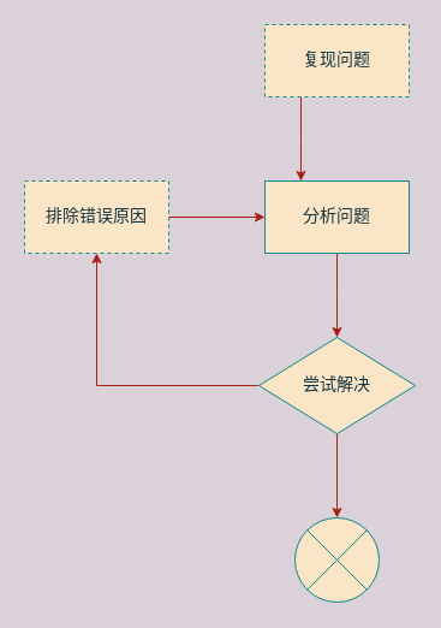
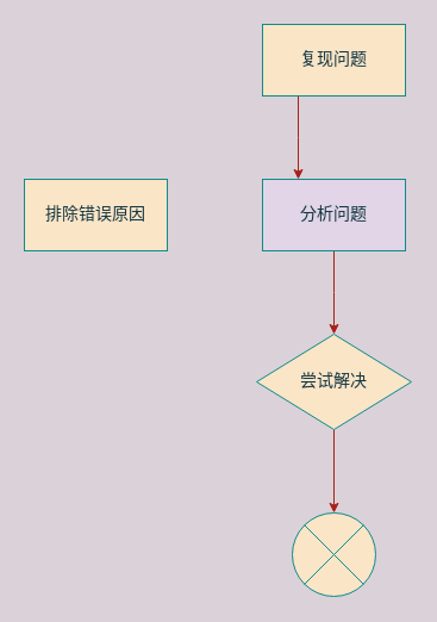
  <mxCell id="0" />
  <mxCell id="1" parent="0" />
  <mxCell id="2" style="edgeStyle=orthogonalEdgeStyle;rounded=0;orthogonalLoop=1;jettySize=auto;html=1;exitX=0.25;exitY=1;exitDx=0;exitDy=0;labelBackgroundColor=#DAD2D8;strokeColor=#A8201A;fontColor=#143642;fontSize=14;fontFamily=腾讯体;" edge="1" parent="1" source="3"><mxGeometry relative="1" as="geometry"><mxPoint x="250" y="150" as="targetPoint" /></mxGeometry></mxCell>
- <mxCell id="3" value="复现问题" style="rounded=0;whiteSpace=wrap;html=1;fillColor=#FAE5C7;strokeColor=#0F8B8D;fontColor=#143642;fontSize=14;fontFamily=腾讯体;dashed=1;" vertex="1" parent="1"><mxGeometry x="220" y="20" width="120" height="60" as="geometry" /></mxCell>
+ <mxCell id="3" value="复现问题" style="rounded=0;whiteSpace=wrap;html=1;fillColor=#FAE5C7;strokeColor=#0F8B8D;fontColor=#143642;fontSize=14;fontFamily=腾讯体;" vertex="1" parent="1"><mxGeometry x="220" y="20" width="120" height="60" as="geometry" /></mxCell>
  <mxCell id="4" style="edgeStyle=orthogonalEdgeStyle;rounded=0;orthogonalLoop=1;jettySize=auto;html=1;exitX=0.5;exitY=1;exitDx=0;exitDy=0;entryX=0.5;entryY=0;entryDx=0;entryDy=0;labelBackgroundColor=#DAD2D8;strokeColor=#A8201A;fontColor=#143642;fontSize=14;fontFamily=腾讯体;" edge="1" parent="1" source="5"><mxGeometry relative="1" as="geometry"><mxPoint x="280" y="280" as="targetPoint" /></mxGeometry></mxCell>
- <mxCell id="5" value="分析问题" style="rounded=0;whiteSpace=wrap;html=1;fillColor=#FAE5C7;strokeColor=#0F8B8D;fontColor=#143642;fontSize=14;fontFamily=腾讯体;" vertex="1" parent="1"><mxGeometry x="220" y="150" width="120" height="60" as="geometry" /></mxCell>
+ <mxCell id="5" value="分析问题" style="rounded=0;whiteSpace=wrap;html=1;fillColor=#e1d5e7;strokeColor=#0F8B8D;fontColor=#143642;fontSize=14;fontFamily=腾讯体;" vertex="1" parent="1"><mxGeometry x="220" y="150" width="120" height="60" as="geometry" /></mxCell>
  <mxCell id="6" style="edgeStyle=orthogonalEdgeStyle;rounded=0;orthogonalLoop=1;jettySize=auto;html=1;exitX=0.5;exitY=1;exitDx=0;exitDy=0;entryX=0.5;entryY=0;entryDx=0;entryDy=0;entryPerimeter=0;labelBackgroundColor=#DAD2D8;strokeColor=#A8201A;fontColor=#143642;fontSize=14;fontFamily=腾讯体;" edge="1" parent="1" source="8" target="9"><mxGeometry relative="1" as="geometry" /></mxCell>
- <mxCell id="7" style="edgeStyle=orthogonalEdgeStyle;rounded=0;orthogonalLoop=1;jettySize=auto;html=1;exitX=0;exitY=0.5;exitDx=0;exitDy=0;entryX=0.5;entryY=1;entryDx=0;entryDy=0;labelBackgroundColor=#DAD2D8;strokeColor=#A8201A;fontColor=#143642;fontSize=14;fontFamily=腾讯体;" edge="1" parent="1" source="8" target="11"><mxGeometry relative="1" as="geometry" /></mxCell>
  <mxCell id="8" value="尝试解决" style="rhombus;whiteSpace=wrap;html=1;fillColor=#FAE5C7;strokeColor=#0F8B8D;fontColor=#143642;fontSize=14;fontFamily=腾讯体;" vertex="1" parent="1"><mxGeometry x="215" y="280" width="130" height="80" as="geometry" /></mxCell>
  <mxCell id="9" value="" style="verticalLabelPosition=bottom;verticalAlign=top;html=1;shape=mxgraph.flowchart.or;fillColor=#FAE5C7;strokeColor=#0F8B8D;fontColor=#143642;fontSize=14;fontFamily=腾讯体;" vertex="1" parent="1"><mxGeometry x="245" y="430" width="70" height="70" as="geometry" /></mxCell>
- <mxCell id="10" style="edgeStyle=orthogonalEdgeStyle;rounded=0;orthogonalLoop=1;jettySize=auto;html=1;exitX=1;exitY=0.5;exitDx=0;exitDy=0;entryX=0;entryY=0.5;entryDx=0;entryDy=0;labelBackgroundColor=#DAD2D8;strokeColor=#A8201A;fontColor=#143642;fontSize=14;fontFamily=腾讯体;" edge="1" parent="1" source="11" target="5"><mxGeometry relative="1" as="geometry" /></mxCell>
- <mxCell id="11" value="排除错误原因" style="rounded=0;whiteSpace=wrap;html=1;fillColor=#FAE5C7;strokeColor=#0F8B8D;fontColor=#143642;fontSize=14;fontFamily=腾讯体;dashed=1;" vertex="1" parent="1"><mxGeometry x="20" y="150" width="120" height="60" as="geometry" /></mxCell>
+ <mxCell id="11" value="排除错误原因" style="rounded=0;whiteSpace=wrap;html=1;fillColor=#FAE5C7;strokeColor=#0F8B8D;fontColor=#143642;fontSize=14;fontFamily=腾讯体;" vertex="1" parent="1"><mxGeometry x="20" y="150" width="120" height="60" as="geometry" /></mxCell>
